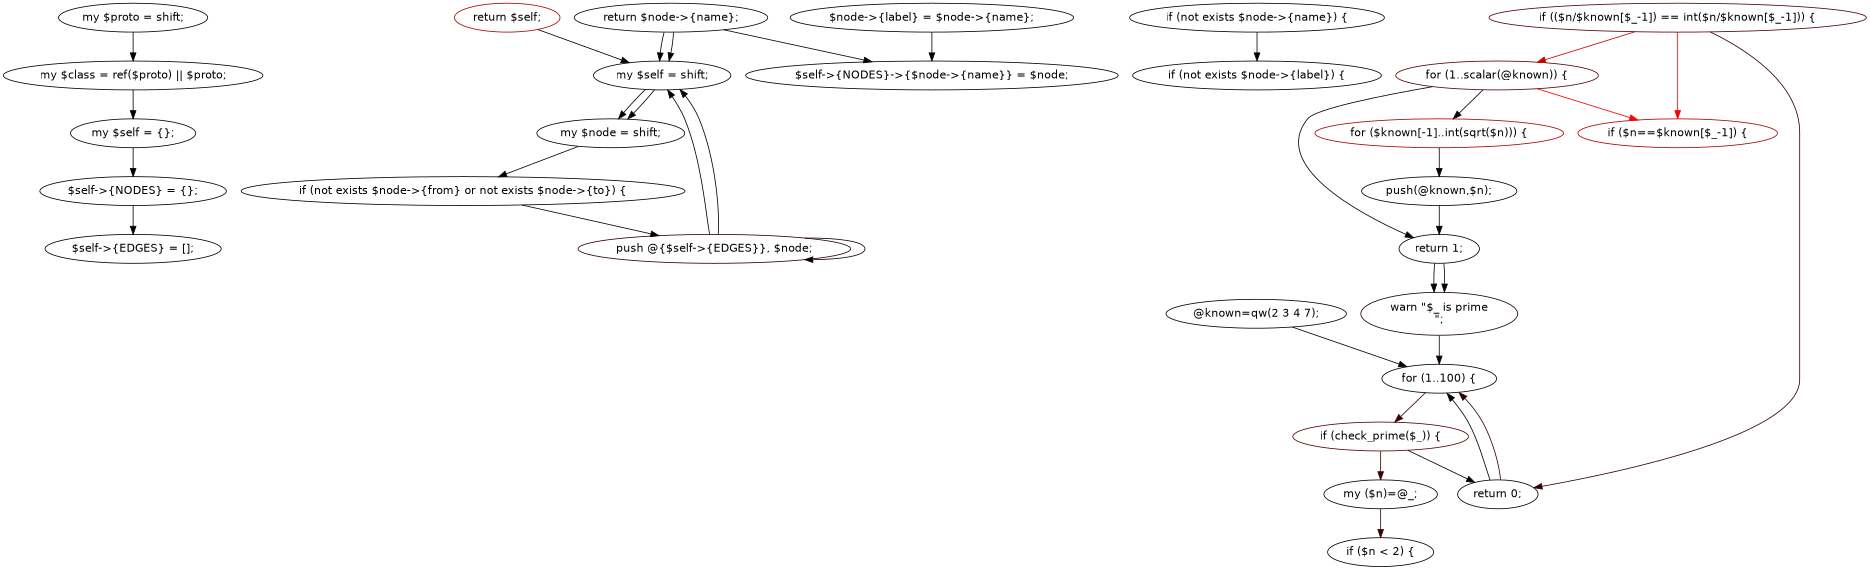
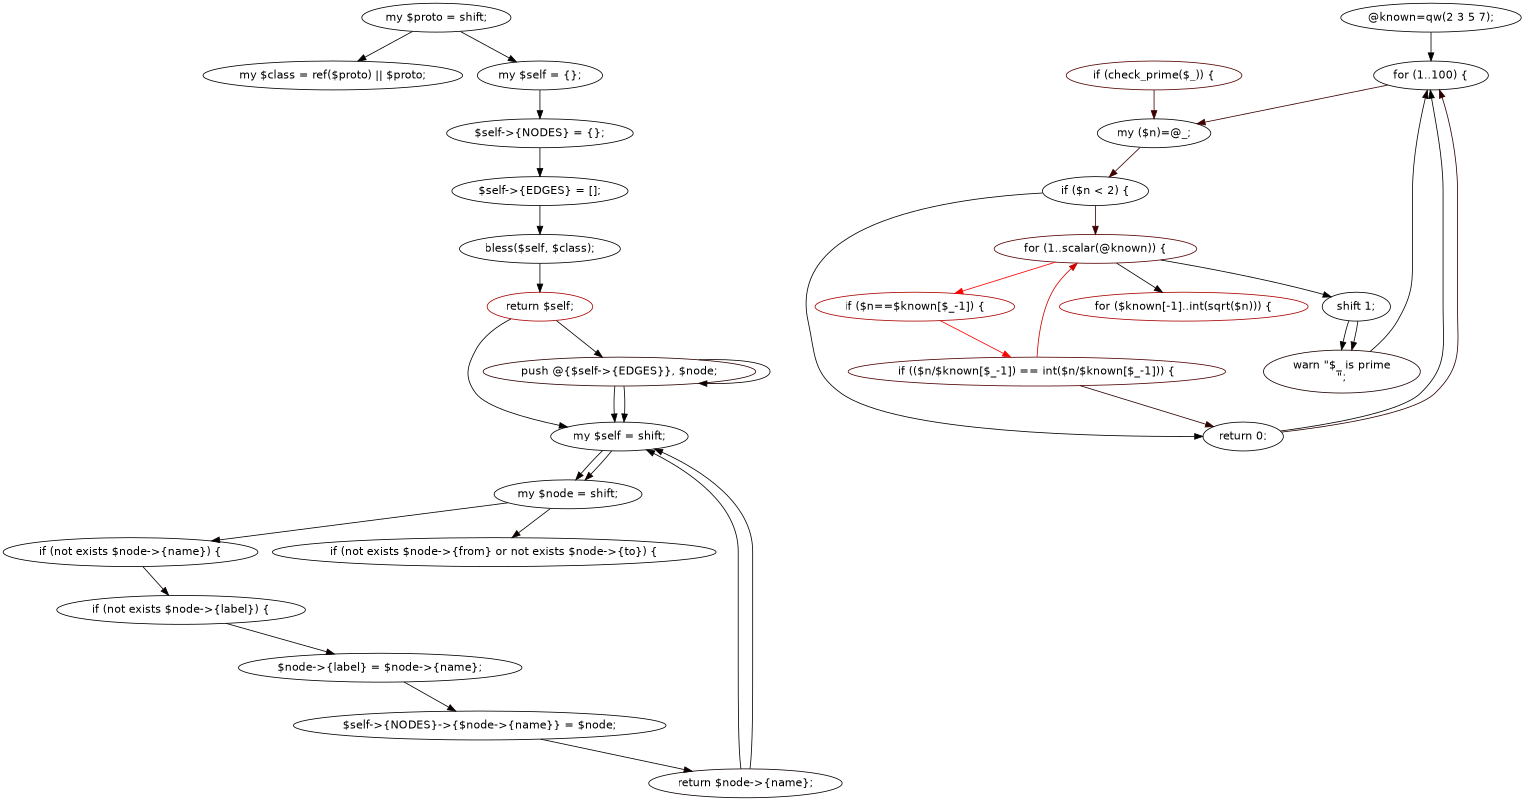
  digraph {
    fontname="DejaVu Sans"
    node [color="0,1,0" fontname="DejaVu Sans"]
    edge [color="0,1,0.00240963855421687" fontname="DejaVu Sans" w=99.7590361445783]
    n1 [color="0,1,0.000615874926249186" label="my $proto = shift;"]
    n2 [label="my $class = ref($proto) || $proto;"]
    n3 [label="my $self = {};"]
    n4 [label="$self->{NODES} = {};"]
    n5 [label="$self->{EDGES} = [];"]
+   n6 [label="bless($self, $class);"]
    n7 [color="0,1,0.666666666666667" label="return $self;"]
    n8 [label="my $self = shift;"]
    n9 [label="my $node = shift;"]
    n10 [label="if (not exists $node->{name}) {"]
    n11 [label="if (not exists $node->{from} or not exists $node->{to}) {"]
    n12 [color="0,1,0.0441746711730957" label="return $node->{name};"]
    n13 [color="0,1,0.171911120414734" label="push @{$self->{EDGES}}, $node;"]
    n14 [label="if (not exists $node->{label}) {"]
    n15 [label="$node->{label} = $node->{name};"]
    n16 [label="$self->{NODES}->{$node->{name}} = $node;"]
-   n17 [color="0,1,0.000850319862365722" label="@known=qw(2 3 4 7);"]
+   n17 [color="0,1,0.000850319862365722" label="@known=qw(2 3 5 7);"]
    n18 [label="for (1..100) {"]
    n19 [color="0,1,0.333333333333333" label="if (check_prime($_)) {"]
    n20 [label="my ($n)=@_;"]
    n21 [color="0,1,0.111471613248189" label="warn \"$_ is prime\n\";"]
    n22 [color="0,1,0.000615874926249186" label="return 0;"]
    n23 [label="if ($n < 2) {"]
-   n24 [color="0,1,0.00260655085245768" label="return 1;"]
+   n24 [color="0,1,0.00260655085245768" label="shift 1;"]
    n25 [color="0,1,0.333333333333333" label="for (1..scalar(@known)) {"]
    n26 [color="0,1,0.666666666666667" label="if ($n==$known[$_-1]) {"]
    n27 [color="0,1,0.666666666666667" label="for ($known[-1]..int(sqrt($n))) {"]
    n28 [color="0,1,0.31396504243215" label="if (($n/$known[$_-1]) == int($n/$known[$_-1])) {"]
-   n29 [label="push(@known,$n);"]
    n1 -> n2
-   n2 -> n3
+   n1 -> n3
    n3 -> n4
    n4 -> n5
+   n5 -> n6
+   n6 -> n7
    n7 -> n8
    n8 -> n9 [color="0,1,0.0240963855421687" w=97.5903614457831]
    n8 -> n9 [color="0,1,0.0409638554216867" w=95.9036144578313]
+   n9 -> n10 [color="0,1,0.0265060240963855" w=97.3493975903614]
    n9 -> n11 [color="0,1,0.0433734939759036" w=95.6626506024096]
    n10 -> n14 [color="0,1,0.0289156626506024" w=97.1084337349398]
-   n11 -> n13 [color="0,1,0.0457831325301205" w=95.421686746988]
+   n7 -> n13 [color="0,1,0.0457831325301205" w=95.421686746988]
    n12 -> n8
    n12 -> n8 [color="0,1,0.0337349397590361" w=96.6265060240964]
    n13 -> n8 [color="0,1,0.0168674698795181" w=98.3132530120482]
    n13 -> n8 [color="0,1,0.00481927710843374" w=99.5180722891566]
    n13 -> n13 [color="0,1,0.0481927710843374" w=95.1807228915663]
+   n14 -> n15 [color="0,1,0.0313253012048193" w=96.8674698795181]
    n15 -> n16 [color="0,1,0.0337349397590361" w=96.6265060240964]
-   n12 -> n16 [color="0,1,0.036144578313253" w=96.3855421686747]
+   n16 -> n12 [color="0,1,0.036144578313253" w=96.3855421686747]
    n17 -> n18
-   n18 -> n19 [color="0,1,0.240963855421687" w=75.9036144578313]
+   n18 -> n20 [color="0,1,0.240963855421687" w=75.9036144578313]
    n19 -> n20 [color="0,1,0.240963855421687" w=75.9036144578313]
    n20 -> n23 [color="0,1,0.240963855421687" w=75.9036144578313]
    n21 -> n18 [color="0,1,0.0602409638554217" w=93.9759036144578]
    n22 -> n18
    n22 -> n18 [color="0,1,0.178313253012048" w=82.1686746987952]
-   n19 -> n22
+   n23 -> n22
+   n23 -> n25 [color="0,1,0.23855421686747" w=76.144578313253]
    n24 -> n21 [color="0,1,0.00963855421686747" w=99.0361445783133]
    n24 -> n21 [color="0,1,0.0506024096385542" w=94.9397590361446]
    n25 -> n24 [color="0,1,0.00963855421686747" w=99.0361445783133]
    n25 -> n26 [color="0,1,1" w=0]
    n25 -> n27 [color="0,1,0.0506024096385542" w=94.9397590361446]
-   n28 -> n26 [color="0,1,0.990361445783133" w=0.963855421686743]
-   n27 -> n29 [color="0,1,0.0506024096385542" w=94.9397590361446]
+   n26 -> n28 [color="0,1,0.990361445783133" w=0.963855421686743]
    n28 -> n22 [color="0,1,0.178313253012048" w=82.1686746987952]
    n28 -> n25 [color="0,1,0.812048192771084" w=18.7951807228916]
-   n29 -> n24 [color="0,1,0.0506024096385542" w=94.9397590361446]
  }
